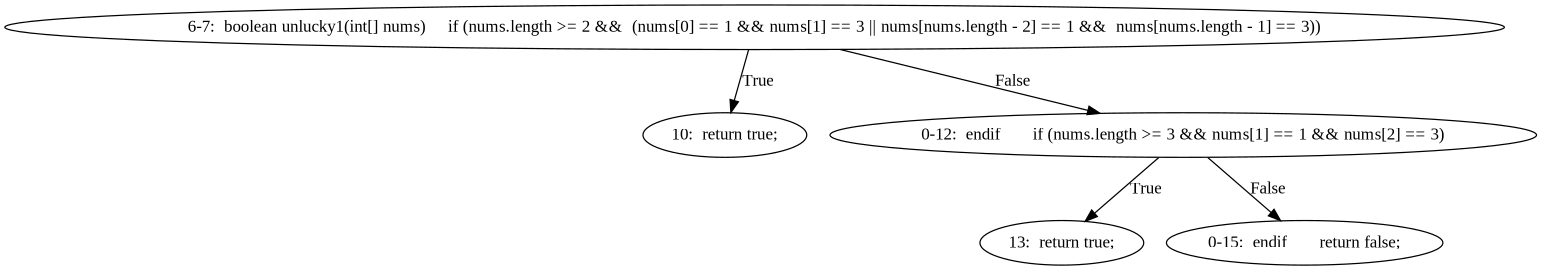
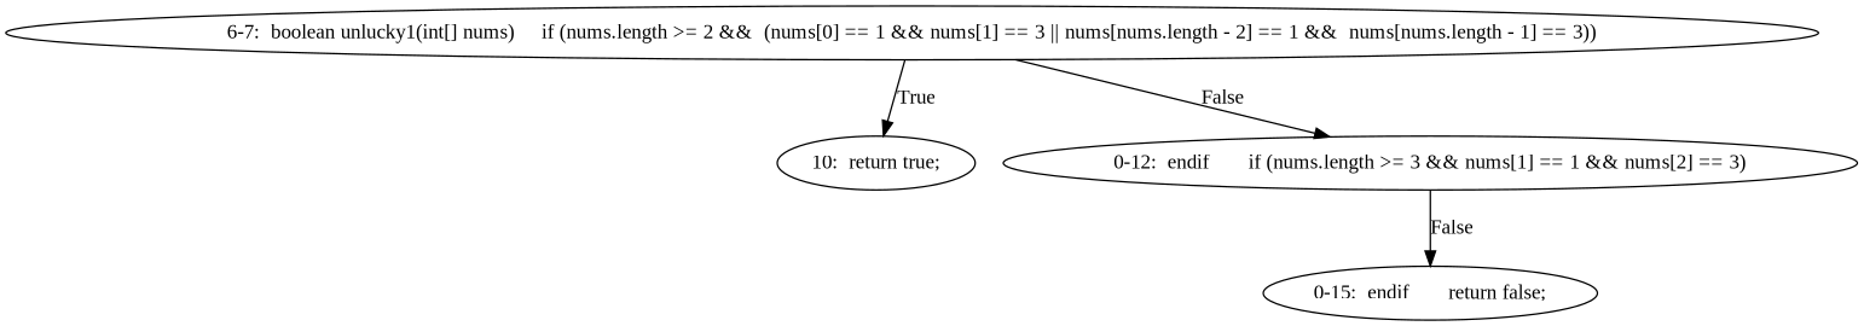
  digraph {
    fontname="Liberation Serif"
    node [fontname="Liberation Serif"]
    edge [fontname="Liberation Serif"]
    n1 [label="6-7:  boolean unlucky1(int[] nums)	if (nums.length >= 2 &&  (nums[0] == 1 && nums[1] == 3 || nums[nums.length - 2] == 1 &&  nums[nums.length - 1] == 3))"]
    n2 [label="10:  return true;"]
    n3 [label="0-12:  endif	if (nums.length >= 3 && nums[1] == 1 && nums[2] == 3)"]
-   n4 [label="13:  return true;"]
    n5 [label="0-15:  endif	return false;"]
    n1 -> n2 [label=True]
    n1 -> n3 [label=False]
-   n3 -> n4 [label=True]
    n3 -> n5 [label=False]
  }
